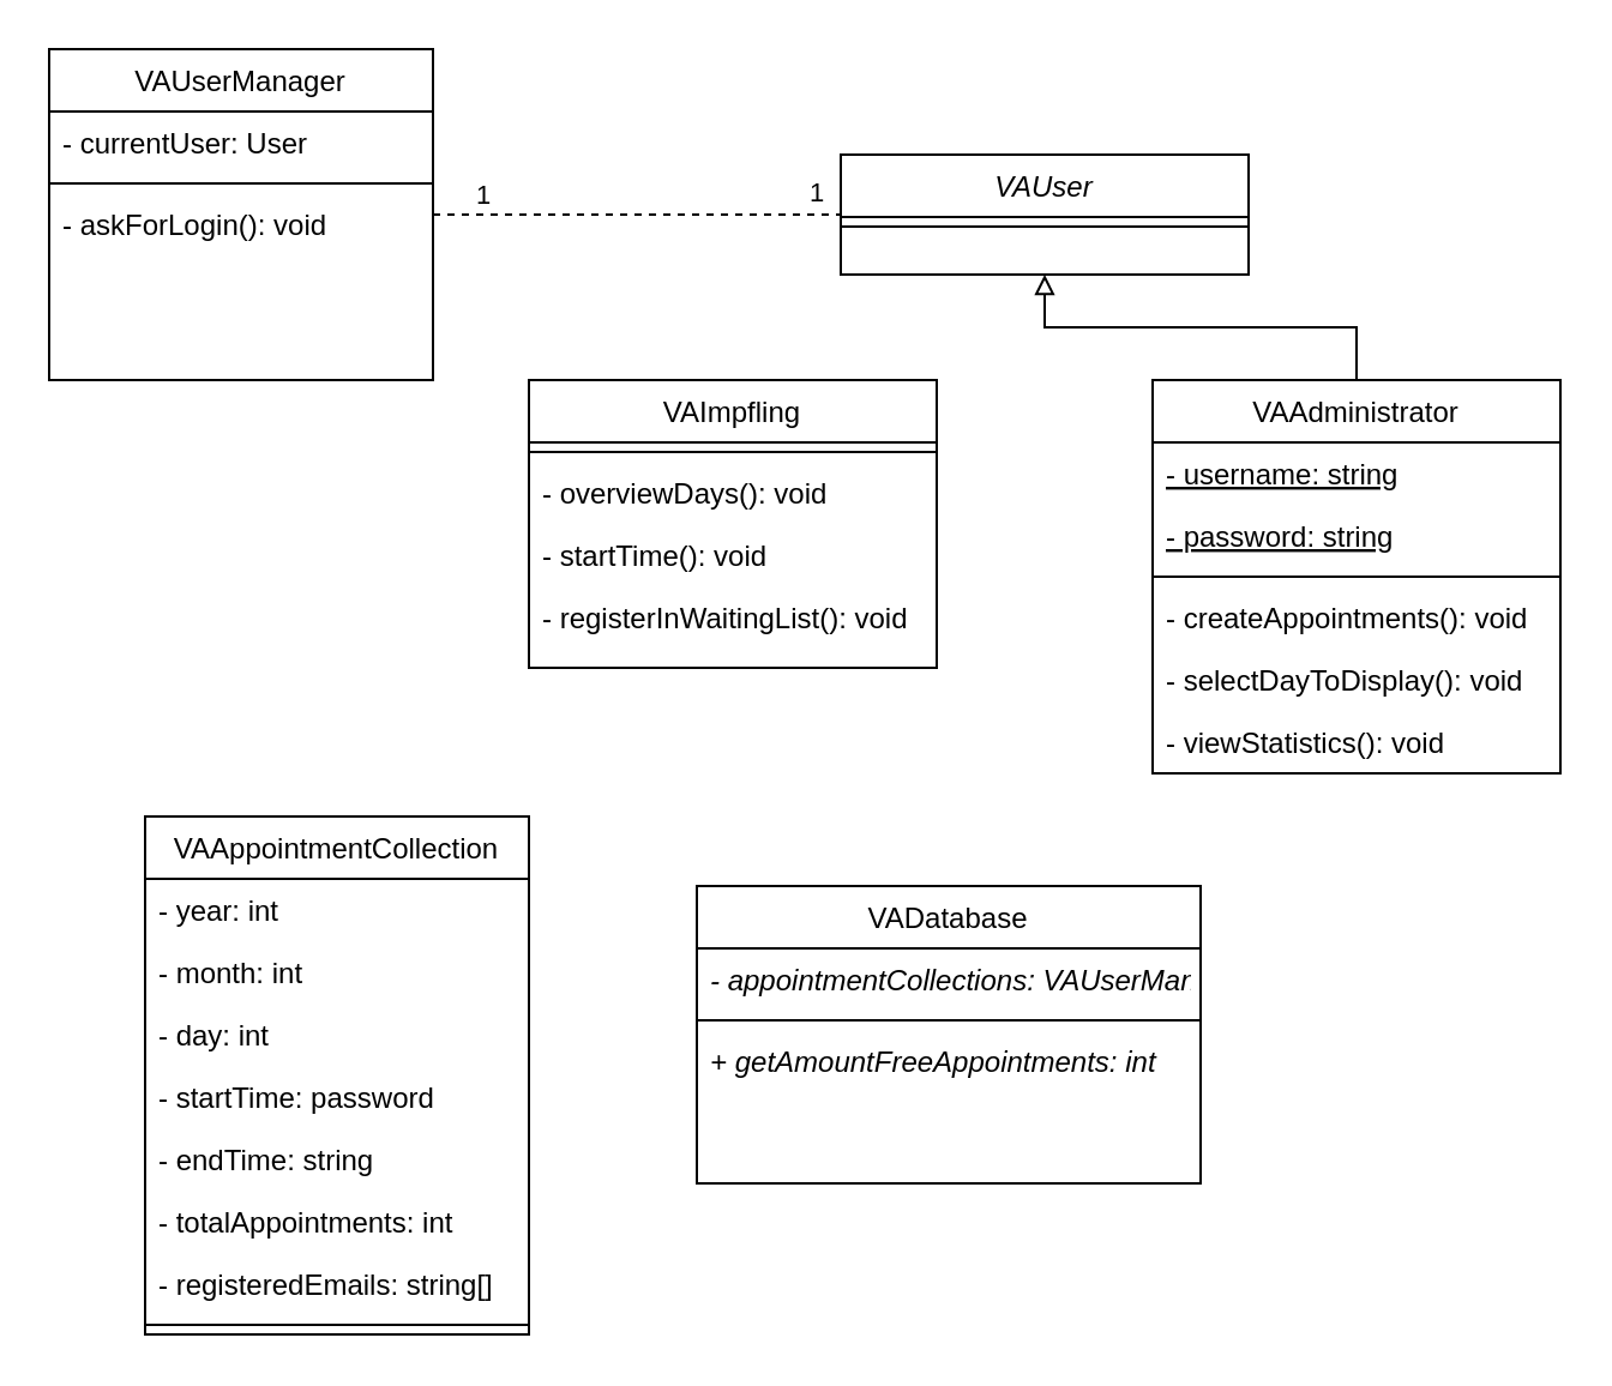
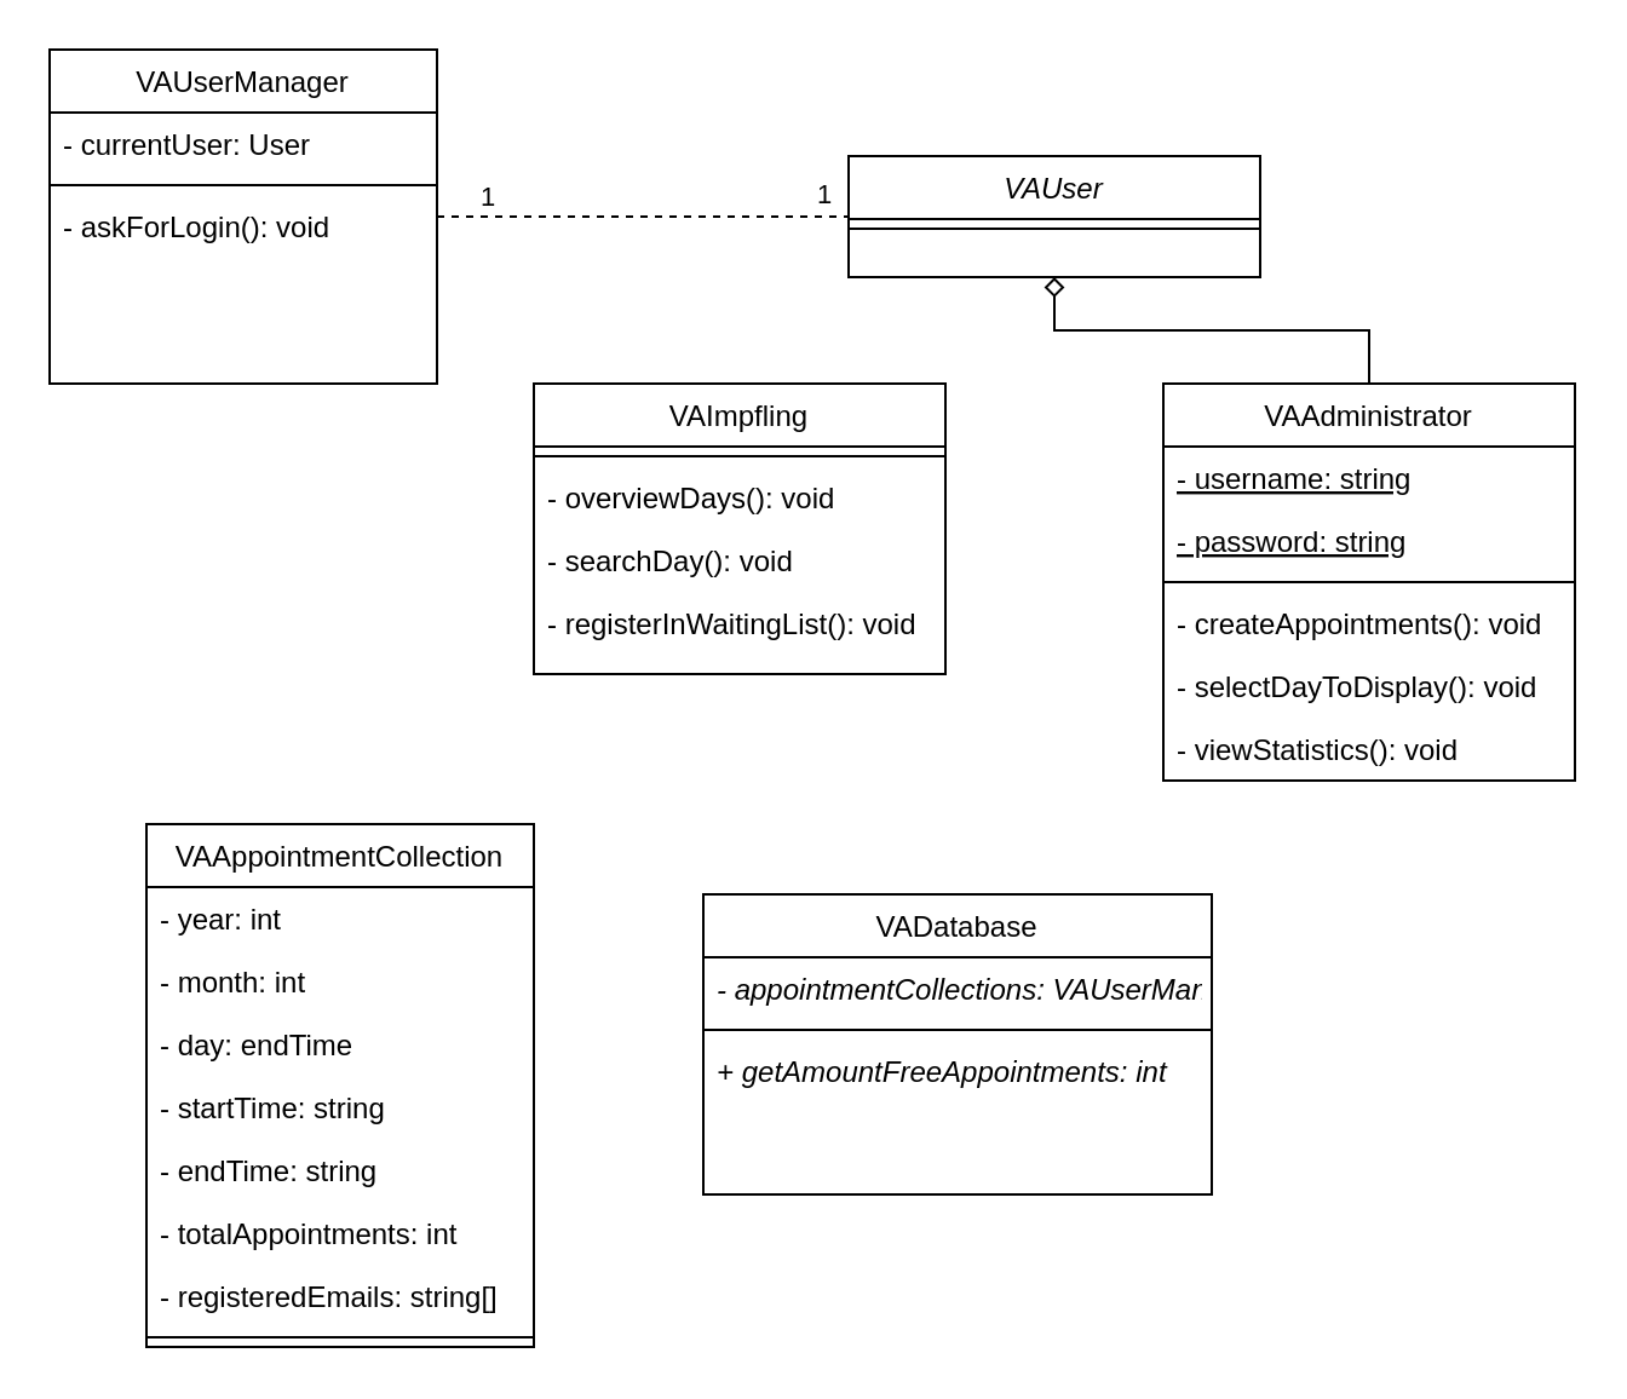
  <mxCell id="0" />
  <mxCell id="1" parent="0" />
  <mxCell id="2" value="VAImpfling" style="swimlane;fontStyle=0;align=center;verticalAlign=top;childLayout=stackLayout;horizontal=1;startSize=26;horizontalStack=0;resizeParent=1;resizeLast=0;collapsible=1;marginBottom=0;rounded=0;shadow=0;strokeWidth=1;" parent="1" vertex="1"><mxGeometry x="220" y="158" width="170" height="120" as="geometry"><mxRectangle x="230" y="140" width="160" height="26" as="alternateBounds" /></mxGeometry></mxCell>
  <mxCell id="3" value="" style="line;html=1;strokeWidth=1;align=left;verticalAlign=middle;spacingTop=-1;spacingLeft=3;spacingRight=3;rotatable=0;labelPosition=right;points=[];portConstraint=eastwest;" parent="2" vertex="1"><mxGeometry y="26" width="170" height="8" as="geometry" /></mxCell>
  <mxCell id="4" value="- overviewDays(): void&#10;" style="text;align=left;verticalAlign=top;spacingLeft=4;spacingRight=4;overflow=hidden;rotatable=0;points=[[0,0.5],[1,0.5]];portConstraint=eastwest;" parent="2" vertex="1"><mxGeometry y="34" width="170" height="26" as="geometry" /></mxCell>
- <mxCell id="5" value="- startTime(): void" style="text;align=left;verticalAlign=top;spacingLeft=4;spacingRight=4;overflow=hidden;rotatable=0;points=[[0,0.5],[1,0.5]];portConstraint=eastwest;" vertex="1" parent="2"><mxGeometry y="60" width="170" height="26" as="geometry" /></mxCell>
+ <mxCell id="5" value="- searchDay(): void" style="text;align=left;verticalAlign=top;spacingLeft=4;spacingRight=4;overflow=hidden;rotatable=0;points=[[0,0.5],[1,0.5]];portConstraint=eastwest;" vertex="1" parent="2"><mxGeometry y="60" width="170" height="26" as="geometry" /></mxCell>
  <mxCell id="6" value="- registerInWaitingList(): void" style="text;align=left;verticalAlign=top;spacingLeft=4;spacingRight=4;overflow=hidden;rotatable=0;points=[[0,0.5],[1,0.5]];portConstraint=eastwest;" vertex="1" parent="2"><mxGeometry y="86" width="170" height="26" as="geometry" /></mxCell>
  <mxCell id="7" value="1" style="edgeStyle=orthogonalEdgeStyle;rounded=0;orthogonalLoop=1;jettySize=auto;html=1;entryX=0;entryY=0.5;entryDx=0;entryDy=0;endArrow=none;endFill=0;dashed=1;" edge="1" parent="1" source="9" target="30"><mxGeometry x="0.882" y="9" relative="1" as="geometry"><mxPoint as="offset" /></mxGeometry></mxCell>
  <mxCell id="8" value="1" style="edgeLabel;html=1;align=center;verticalAlign=middle;resizable=0;points=[];" vertex="1" connectable="0" parent="7"><mxGeometry x="-0.668" y="1" relative="1" as="geometry"><mxPoint x="-8" y="-8" as="offset" /></mxGeometry></mxCell>
  <mxCell id="9" value="VAUserManager" style="swimlane;fontStyle=0;align=center;verticalAlign=top;childLayout=stackLayout;horizontal=1;startSize=26;horizontalStack=0;resizeParent=1;resizeLast=0;collapsible=1;marginBottom=0;rounded=0;shadow=0;strokeWidth=1;" parent="1" vertex="1"><mxGeometry x="20" y="20" width="160" height="138" as="geometry"><mxRectangle x="130" y="380" width="160" height="26" as="alternateBounds" /></mxGeometry></mxCell>
  <mxCell id="10" value="- currentUser: User" style="text;align=left;verticalAlign=top;spacingLeft=4;spacingRight=4;overflow=hidden;rotatable=0;points=[[0,0.5],[1,0.5]];portConstraint=eastwest;" parent="9" vertex="1"><mxGeometry y="26" width="160" height="26" as="geometry" /></mxCell>
  <mxCell id="11" value="" style="line;html=1;strokeWidth=1;align=left;verticalAlign=middle;spacingTop=-1;spacingLeft=3;spacingRight=3;rotatable=0;labelPosition=right;points=[];portConstraint=eastwest;" parent="9" vertex="1"><mxGeometry y="52" width="160" height="8" as="geometry" /></mxCell>
  <mxCell id="12" value="- askForLogin(): void" style="text;align=left;verticalAlign=top;spacingLeft=4;spacingRight=4;overflow=hidden;rotatable=0;points=[[0,0.5],[1,0.5]];portConstraint=eastwest;fontStyle=0" parent="9" vertex="1"><mxGeometry y="60" width="160" height="26" as="geometry" /></mxCell>
  <mxCell id="13" value="VAAppointmentCollection" style="swimlane;fontStyle=0;align=center;verticalAlign=top;childLayout=stackLayout;horizontal=1;startSize=26;horizontalStack=0;resizeParent=1;resizeLast=0;collapsible=1;marginBottom=0;rounded=0;shadow=0;strokeWidth=1;" parent="1" vertex="1"><mxGeometry x="60" y="340" width="160" height="216" as="geometry"><mxRectangle x="340" y="380" width="170" height="26" as="alternateBounds" /></mxGeometry></mxCell>
  <mxCell id="14" value="- year: int" style="text;align=left;verticalAlign=top;spacingLeft=4;spacingRight=4;overflow=hidden;rotatable=0;points=[[0,0.5],[1,0.5]];portConstraint=eastwest;" parent="13" vertex="1"><mxGeometry y="26" width="160" height="26" as="geometry" /></mxCell>
  <mxCell id="15" value="- month: int" style="text;align=left;verticalAlign=top;spacingLeft=4;spacingRight=4;overflow=hidden;rotatable=0;points=[[0,0.5],[1,0.5]];portConstraint=eastwest;" vertex="1" parent="13"><mxGeometry y="52" width="160" height="26" as="geometry" /></mxCell>
- <mxCell id="16" value="- day: int" style="text;align=left;verticalAlign=top;spacingLeft=4;spacingRight=4;overflow=hidden;rotatable=0;points=[[0,0.5],[1,0.5]];portConstraint=eastwest;" vertex="1" parent="13"><mxGeometry y="78" width="160" height="26" as="geometry" /></mxCell>
- <mxCell id="17" value="- startTime: password" style="text;align=left;verticalAlign=top;spacingLeft=4;spacingRight=4;overflow=hidden;rotatable=0;points=[[0,0.5],[1,0.5]];portConstraint=eastwest;" vertex="1" parent="13"><mxGeometry y="104" width="160" height="26" as="geometry" /></mxCell>
+ <mxCell id="16" value="- day: endTime" style="text;align=left;verticalAlign=top;spacingLeft=4;spacingRight=4;overflow=hidden;rotatable=0;points=[[0,0.5],[1,0.5]];portConstraint=eastwest;" vertex="1" parent="13"><mxGeometry y="78" width="160" height="26" as="geometry" /></mxCell>
+ <mxCell id="17" value="- startTime: string" style="text;align=left;verticalAlign=top;spacingLeft=4;spacingRight=4;overflow=hidden;rotatable=0;points=[[0,0.5],[1,0.5]];portConstraint=eastwest;" vertex="1" parent="13"><mxGeometry y="104" width="160" height="26" as="geometry" /></mxCell>
  <mxCell id="18" value="- endTime: string" style="text;align=left;verticalAlign=top;spacingLeft=4;spacingRight=4;overflow=hidden;rotatable=0;points=[[0,0.5],[1,0.5]];portConstraint=eastwest;" vertex="1" parent="13"><mxGeometry y="130" width="160" height="26" as="geometry" /></mxCell>
  <mxCell id="19" value="- totalAppointments: int" style="text;align=left;verticalAlign=top;spacingLeft=4;spacingRight=4;overflow=hidden;rotatable=0;points=[[0,0.5],[1,0.5]];portConstraint=eastwest;" vertex="1" parent="13"><mxGeometry y="156" width="160" height="26" as="geometry" /></mxCell>
  <mxCell id="20" value="- registeredEmails: string[]" style="text;align=left;verticalAlign=top;spacingLeft=4;spacingRight=4;overflow=hidden;rotatable=0;points=[[0,0.5],[1,0.5]];portConstraint=eastwest;" vertex="1" parent="13"><mxGeometry y="182" width="160" height="26" as="geometry" /></mxCell>
  <mxCell id="21" value="" style="line;html=1;strokeWidth=1;align=left;verticalAlign=middle;spacingTop=-1;spacingLeft=3;spacingRight=3;rotatable=0;labelPosition=right;points=[];portConstraint=eastwest;" parent="13" vertex="1"><mxGeometry y="208" width="160" height="8" as="geometry" /></mxCell>
- <mxCell id="22" style="edgeStyle=orthogonalEdgeStyle;rounded=0;orthogonalLoop=1;jettySize=auto;html=1;entryX=0.5;entryY=1;entryDx=0;entryDy=0;endArrow=block;endFill=0;" edge="1" parent="1" source="23" target="30"><mxGeometry relative="1" as="geometry" /></mxCell>
+ <mxCell id="22" style="edgeStyle=orthogonalEdgeStyle;rounded=0;orthogonalLoop=1;jettySize=auto;html=1;entryX=0.5;entryY=1;entryDx=0;entryDy=0;endArrow=diamond;endFill=0;" edge="1" parent="1" source="23" target="30"><mxGeometry relative="1" as="geometry" /></mxCell>
  <mxCell id="23" value="VAAdministrator" style="swimlane;fontStyle=0;align=center;verticalAlign=top;childLayout=stackLayout;horizontal=1;startSize=26;horizontalStack=0;resizeParent=1;resizeLast=0;collapsible=1;marginBottom=0;rounded=0;shadow=0;strokeWidth=1;" parent="1" vertex="1"><mxGeometry x="480" y="158" width="170" height="164" as="geometry"><mxRectangle x="508" y="120" width="160" height="26" as="alternateBounds" /></mxGeometry></mxCell>
  <mxCell id="24" value="- username: string" style="text;align=left;verticalAlign=top;spacingLeft=4;spacingRight=4;overflow=hidden;rotatable=0;points=[[0,0.5],[1,0.5]];portConstraint=eastwest;fontStyle=4" parent="23" vertex="1"><mxGeometry y="26" width="170" height="26" as="geometry" /></mxCell>
  <mxCell id="25" value="- password: string" style="text;align=left;verticalAlign=top;spacingLeft=4;spacingRight=4;overflow=hidden;rotatable=0;points=[[0,0.5],[1,0.5]];portConstraint=eastwest;fontStyle=4" vertex="1" parent="23"><mxGeometry y="52" width="170" height="26" as="geometry" /></mxCell>
  <mxCell id="26" value="" style="line;html=1;strokeWidth=1;align=left;verticalAlign=middle;spacingTop=-1;spacingLeft=3;spacingRight=3;rotatable=0;labelPosition=right;points=[];portConstraint=eastwest;" parent="23" vertex="1"><mxGeometry y="78" width="170" height="8" as="geometry" /></mxCell>
  <mxCell id="27" value="- createAppointments(): void" style="text;align=left;verticalAlign=top;spacingLeft=4;spacingRight=4;overflow=hidden;rotatable=0;points=[[0,0.5],[1,0.5]];portConstraint=eastwest;" parent="23" vertex="1"><mxGeometry y="86" width="170" height="26" as="geometry" /></mxCell>
  <mxCell id="28" value="- selectDayToDisplay(): void" style="text;align=left;verticalAlign=top;spacingLeft=4;spacingRight=4;overflow=hidden;rotatable=0;points=[[0,0.5],[1,0.5]];portConstraint=eastwest;" vertex="1" parent="23"><mxGeometry y="112" width="170" height="26" as="geometry" /></mxCell>
  <mxCell id="29" value="- viewStatistics(): void" style="text;align=left;verticalAlign=top;spacingLeft=4;spacingRight=4;overflow=hidden;rotatable=0;points=[[0,0.5],[1,0.5]];portConstraint=eastwest;" vertex="1" parent="23"><mxGeometry y="138" width="170" height="26" as="geometry" /></mxCell>
  <mxCell id="30" value="VAUser" style="swimlane;fontStyle=2;align=center;verticalAlign=top;childLayout=stackLayout;horizontal=1;startSize=26;horizontalStack=0;resizeParent=1;resizeLast=0;collapsible=1;marginBottom=0;rounded=0;shadow=0;strokeWidth=1;" vertex="1" parent="1"><mxGeometry x="350" y="64" width="170" height="50" as="geometry"><mxRectangle x="230" y="140" width="160" height="26" as="alternateBounds" /></mxGeometry></mxCell>
  <mxCell id="31" value="" style="line;html=1;strokeWidth=1;align=left;verticalAlign=middle;spacingTop=-1;spacingLeft=3;spacingRight=3;rotatable=0;labelPosition=right;points=[];portConstraint=eastwest;" vertex="1" parent="30"><mxGeometry y="26" width="170" height="8" as="geometry" /></mxCell>
  <mxCell id="32" value="VADatabase" style="swimlane;fontStyle=0;align=center;verticalAlign=top;childLayout=stackLayout;horizontal=1;startSize=26;horizontalStack=0;resizeParent=1;resizeLast=0;collapsible=1;marginBottom=0;rounded=0;shadow=0;strokeWidth=1;" vertex="1" parent="1"><mxGeometry x="290" y="369" width="210" height="124" as="geometry"><mxRectangle x="340" y="380" width="170" height="26" as="alternateBounds" /></mxGeometry></mxCell>
  <mxCell id="33" value="- appointmentCollections: VAUserManager[]" style="text;align=left;verticalAlign=top;spacingLeft=4;spacingRight=4;overflow=hidden;rotatable=0;points=[[0,0.5],[1,0.5]];portConstraint=eastwest;fontStyle=2" vertex="1" parent="32"><mxGeometry y="26" width="210" height="26" as="geometry" /></mxCell>
  <mxCell id="34" value="" style="line;html=1;strokeWidth=1;align=left;verticalAlign=middle;spacingTop=-1;spacingLeft=3;spacingRight=3;rotatable=0;labelPosition=right;points=[];portConstraint=eastwest;" vertex="1" parent="32"><mxGeometry y="52" width="210" height="8" as="geometry" /></mxCell>
  <mxCell id="35" value="+ getAmountFreeAppointments: int" style="text;align=left;verticalAlign=top;spacingLeft=4;spacingRight=4;overflow=hidden;rotatable=0;points=[[0,0.5],[1,0.5]];portConstraint=eastwest;fontStyle=2" vertex="1" parent="32"><mxGeometry y="60" width="210" height="26" as="geometry" /></mxCell>
